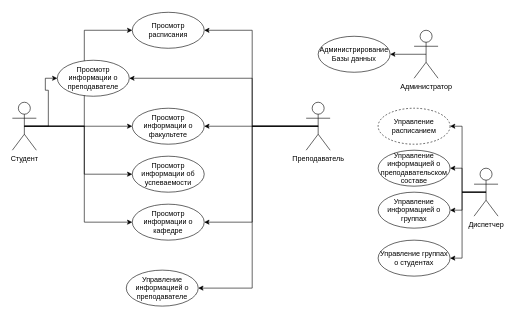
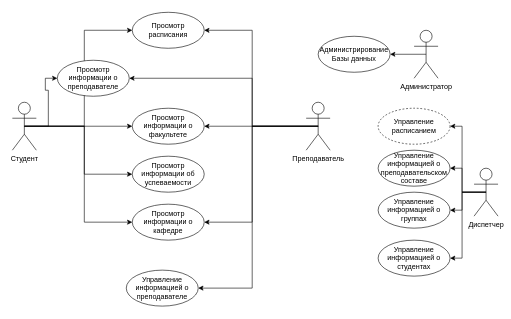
  <mxCell id="0" />
  <mxCell id="1" parent="0" />
  <mxCell id="2" style="rounded=0;orthogonalLoop=1;jettySize=auto;html=1;exitX=0.5;exitY=0.5;exitDx=0;exitDy=0;exitPerimeter=0;entryX=0;entryY=0.5;entryDx=0;entryDy=0;edgeStyle=orthogonalEdgeStyle;" edge="1" parent="1" source="7" target="8"><mxGeometry relative="1" as="geometry" /></mxCell>
  <mxCell id="3" style="rounded=0;orthogonalLoop=1;jettySize=auto;html=1;exitX=0.5;exitY=0.5;exitDx=0;exitDy=0;exitPerimeter=0;entryX=0;entryY=0.5;entryDx=0;entryDy=0;edgeStyle=orthogonalEdgeStyle;" edge="1" parent="1" source="7" target="9"><mxGeometry relative="1" as="geometry" /></mxCell>
  <mxCell id="4" style="rounded=0;orthogonalLoop=1;jettySize=auto;html=1;exitX=0.5;exitY=0.5;exitDx=0;exitDy=0;exitPerimeter=0;entryX=0;entryY=0.5;entryDx=0;entryDy=0;edgeStyle=orthogonalEdgeStyle;" edge="1" parent="1" source="7" target="10"><mxGeometry relative="1" as="geometry" /></mxCell>
  <mxCell id="5" style="rounded=0;orthogonalLoop=1;jettySize=auto;html=1;exitX=0.5;exitY=0.5;exitDx=0;exitDy=0;exitPerimeter=0;entryX=0;entryY=0.5;entryDx=0;entryDy=0;edgeStyle=orthogonalEdgeStyle;" edge="1" parent="1" source="7" target="11"><mxGeometry relative="1" as="geometry" /></mxCell>
  <mxCell id="6" style="rounded=0;orthogonalLoop=1;jettySize=auto;html=1;exitX=0.5;exitY=0.5;exitDx=0;exitDy=0;exitPerimeter=0;entryX=0;entryY=0.5;entryDx=0;entryDy=0;edgeStyle=orthogonalEdgeStyle;" edge="1" parent="1" source="7" target="12"><mxGeometry relative="1" as="geometry"><Array as="points"><mxPoint x="140" y="210" /><mxPoint x="140" y="370" /></Array></mxGeometry></mxCell>
  <mxCell id="7" value="Студент" style="shape=umlActor;verticalLabelPosition=bottom;verticalAlign=top;html=1;outlineConnect=0;" vertex="1" parent="1"><mxGeometry x="20" y="170" width="40" height="80" as="geometry" /></mxCell>
  <mxCell id="8" value="Просмотр расписания" style="ellipse;whiteSpace=wrap;html=1;" vertex="1" parent="1"><mxGeometry x="220" y="20" width="120" height="60" as="geometry" /></mxCell>
  <mxCell id="9" value="Просмотр информации о преподавателе" style="ellipse;whiteSpace=wrap;html=1;" vertex="1" parent="1"><mxGeometry x="95" y="100" width="120" height="60" as="geometry" /></mxCell>
  <mxCell id="10" value="Просмотр информации о факультете" style="ellipse;whiteSpace=wrap;html=1;" vertex="1" parent="1"><mxGeometry x="220" y="180" width="120" height="60" as="geometry" /></mxCell>
  <mxCell id="11" value="Просмотр информации об успеваемости" style="ellipse;whiteSpace=wrap;html=1;" vertex="1" parent="1"><mxGeometry x="220" y="260" width="120" height="60" as="geometry" /></mxCell>
  <mxCell id="12" value="Просмотр информации о кафедре" style="ellipse;whiteSpace=wrap;html=1;" vertex="1" parent="1"><mxGeometry x="220" y="340" width="120" height="60" as="geometry" /></mxCell>
  <mxCell id="13" style="edgeStyle=orthogonalEdgeStyle;rounded=0;orthogonalLoop=1;jettySize=auto;html=1;exitX=0.5;exitY=0.5;exitDx=0;exitDy=0;exitPerimeter=0;entryX=1;entryY=0.5;entryDx=0;entryDy=0;" edge="1" parent="1" source="14" target="26"><mxGeometry relative="1" as="geometry" /></mxCell>
  <mxCell id="14" value="Администратор" style="shape=umlActor;verticalLabelPosition=bottom;verticalAlign=top;html=1;outlineConnect=0;" vertex="1" parent="1"><mxGeometry x="690" width="40" height="80" as="geometry" y="50" /></mxCell>
  <mxCell id="15" style="edgeStyle=orthogonalEdgeStyle;rounded=0;orthogonalLoop=1;jettySize=auto;html=1;exitX=0.5;exitY=0.5;exitDx=0;exitDy=0;exitPerimeter=0;entryX=1;entryY=0.5;entryDx=0;entryDy=0;" edge="1" parent="1" source="20" target="10"><mxGeometry relative="1" as="geometry"><Array as="points"><mxPoint x="490" y="210" /><mxPoint x="490" y="210" /></Array></mxGeometry></mxCell>
  <mxCell id="16" style="edgeStyle=orthogonalEdgeStyle;rounded=0;orthogonalLoop=1;jettySize=auto;html=1;exitX=0.5;exitY=0.5;exitDx=0;exitDy=0;exitPerimeter=0;entryX=1;entryY=0.5;entryDx=0;entryDy=0;" edge="1" parent="1" source="20" target="12"><mxGeometry relative="1" as="geometry"><Array as="points"><mxPoint x="420" y="210" /><mxPoint x="420" y="370" /></Array></mxGeometry></mxCell>
  <mxCell id="17" style="edgeStyle=orthogonalEdgeStyle;rounded=0;orthogonalLoop=1;jettySize=auto;html=1;exitX=0.5;exitY=0.5;exitDx=0;exitDy=0;exitPerimeter=0;entryX=1;entryY=0.5;entryDx=0;entryDy=0;" edge="1" parent="1" source="20" target="9"><mxGeometry relative="1" as="geometry"><Array as="points"><mxPoint x="420" y="210" /><mxPoint x="420" y="130" /></Array></mxGeometry></mxCell>
  <mxCell id="18" style="edgeStyle=orthogonalEdgeStyle;rounded=0;orthogonalLoop=1;jettySize=auto;html=1;exitX=0.5;exitY=0.5;exitDx=0;exitDy=0;exitPerimeter=0;entryX=1;entryY=0.5;entryDx=0;entryDy=0;" edge="1" parent="1" source="20" target="8"><mxGeometry relative="1" as="geometry"><Array as="points"><mxPoint x="420" y="210" /><mxPoint x="420" y="50" /></Array></mxGeometry></mxCell>
  <mxCell id="19" style="edgeStyle=orthogonalEdgeStyle;rounded=0;orthogonalLoop=1;jettySize=auto;html=1;exitX=0.5;exitY=0.5;exitDx=0;exitDy=0;exitPerimeter=0;entryX=1;entryY=0.5;entryDx=0;entryDy=0;" edge="1" parent="1" source="20" target="31"><mxGeometry relative="1" as="geometry"><Array as="points"><mxPoint x="420" y="210" /><mxPoint x="420" y="480" /></Array></mxGeometry></mxCell>
  <mxCell id="20" value="Преподаватель" style="shape=umlActor;verticalLabelPosition=bottom;verticalAlign=top;html=1;outlineConnect=0;" vertex="1" parent="1"><mxGeometry x="510" y="170" width="40" height="80" as="geometry" /></mxCell>
  <mxCell id="21" style="edgeStyle=orthogonalEdgeStyle;rounded=0;orthogonalLoop=1;jettySize=auto;html=1;exitX=0.5;exitY=0.5;exitDx=0;exitDy=0;exitPerimeter=0;entryX=1;entryY=0.5;entryDx=0;entryDy=0;" edge="1" parent="1" source="25" target="27"><mxGeometry relative="1" as="geometry" /></mxCell>
  <mxCell id="22" style="edgeStyle=orthogonalEdgeStyle;rounded=0;orthogonalLoop=1;jettySize=auto;html=1;exitX=0.5;exitY=0.5;exitDx=0;exitDy=0;exitPerimeter=0;entryX=1;entryY=0.5;entryDx=0;entryDy=0;" edge="1" parent="1" source="25" target="28"><mxGeometry relative="1" as="geometry" /></mxCell>
  <mxCell id="23" style="edgeStyle=orthogonalEdgeStyle;rounded=0;orthogonalLoop=1;jettySize=auto;html=1;exitX=0.5;exitY=0.5;exitDx=0;exitDy=0;exitPerimeter=0;entryX=1;entryY=0.5;entryDx=0;entryDy=0;" edge="1" parent="1" source="25" target="29"><mxGeometry relative="1" as="geometry" /></mxCell>
  <mxCell id="24" style="edgeStyle=orthogonalEdgeStyle;rounded=0;orthogonalLoop=1;jettySize=auto;html=1;exitX=0.5;exitY=0.5;exitDx=0;exitDy=0;exitPerimeter=0;entryX=1;entryY=0.5;entryDx=0;entryDy=0;" edge="1" parent="1" source="25" target="30"><mxGeometry relative="1" as="geometry" /></mxCell>
  <mxCell id="25" value="Диспетчер" style="shape=umlActor;verticalLabelPosition=bottom;verticalAlign=top;html=1;outlineConnect=0;" vertex="1" parent="1"><mxGeometry x="790" y="280" width="40" height="80" as="geometry" /></mxCell>
  <mxCell id="26" value="Администрирование Базы данных" style="ellipse;whiteSpace=wrap;html=1;" vertex="1" parent="1"><mxGeometry x="530" y="60" width="120" height="60" as="geometry" /></mxCell>
  <mxCell id="27" value="Управление расписанием" style="ellipse;whiteSpace=wrap;html=1;dashed=1;" vertex="1" parent="1"><mxGeometry x="630" y="180" width="120" height="60" as="geometry" /></mxCell>
  <mxCell id="28" value="Управление информацией о преподавательском составе" style="ellipse;whiteSpace=wrap;html=1;" vertex="1" parent="1"><mxGeometry x="630" y="250" width="120" height="60" as="geometry" /></mxCell>
  <mxCell id="29" value="Управление информацией о группах" style="ellipse;whiteSpace=wrap;html=1;" vertex="1" parent="1"><mxGeometry x="630" y="320" width="120" height="60" as="geometry" /></mxCell>
- <mxCell id="30" value="Управление группах о студентах" style="ellipse;whiteSpace=wrap;html=1;" vertex="1" parent="1"><mxGeometry x="630" y="400" width="120" height="60" as="geometry" /></mxCell>
+ <mxCell id="30" value="Управление информацией о студентах" style="ellipse;whiteSpace=wrap;html=1;" vertex="1" parent="1"><mxGeometry x="630" y="400" width="120" height="60" as="geometry" /></mxCell>
  <mxCell id="31" value="Управление информацией о преподавателе" style="ellipse;whiteSpace=wrap;html=1;" vertex="1" parent="1"><mxGeometry x="210" y="450" width="120" height="60" as="geometry" /></mxCell>
